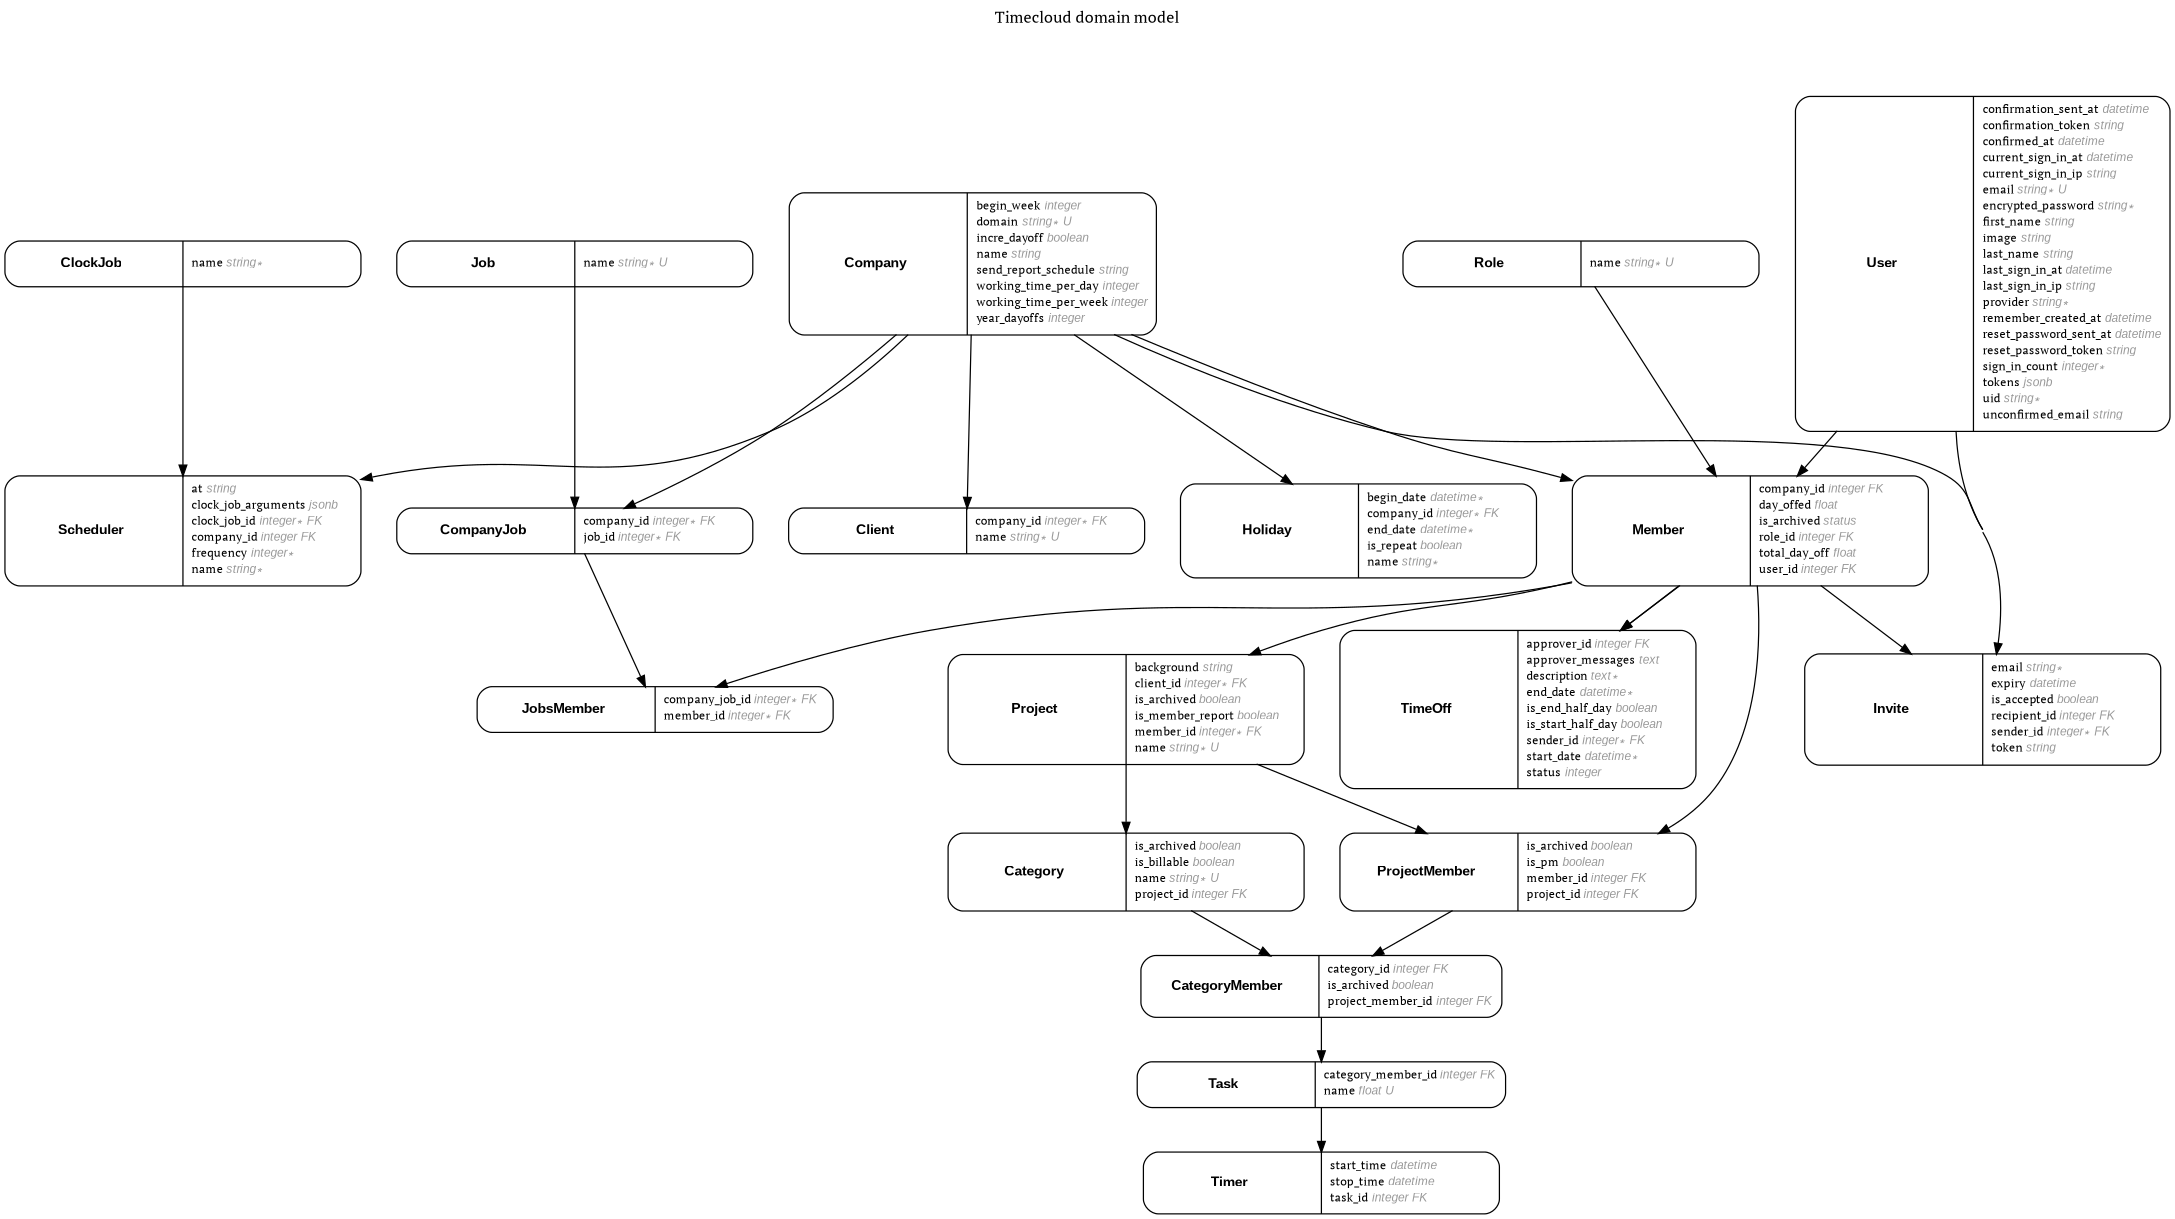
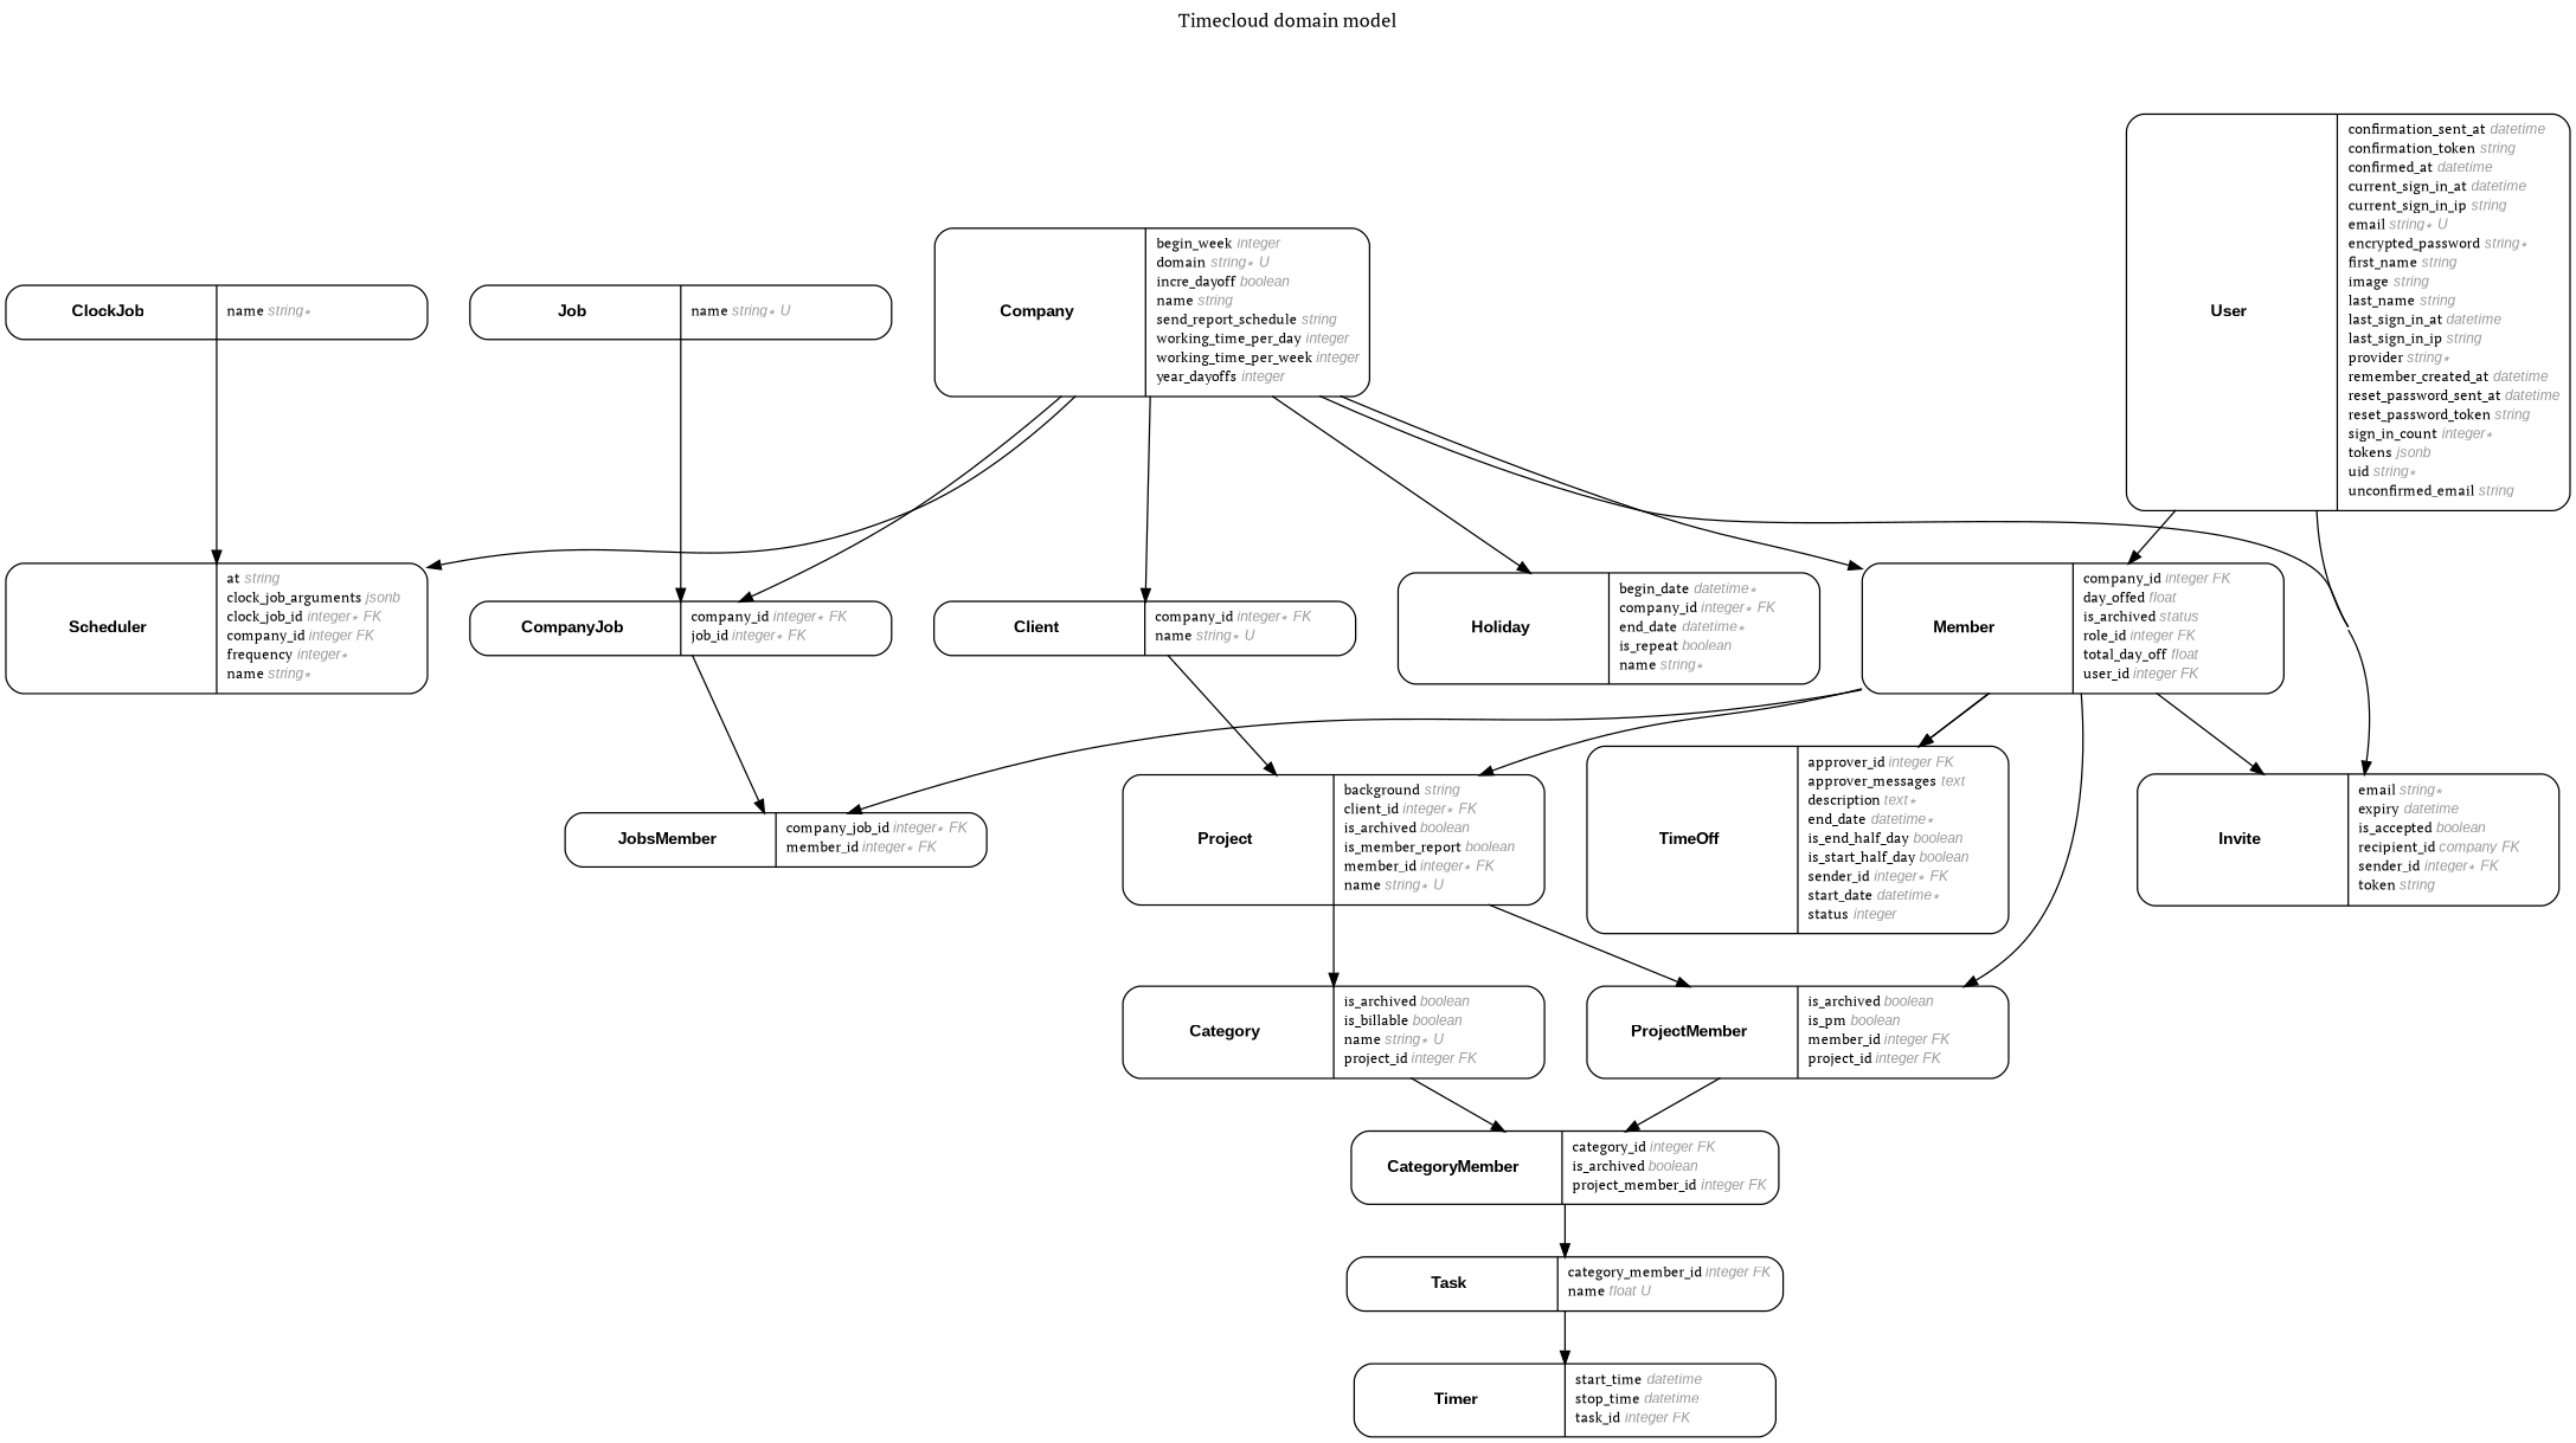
  digraph {
    concentrate=true
    fontname="PT Serif"
    fontsize=13
    label="Timecloud domain model\n\n"
    labelloc=t
    nodesep=0.4
    rankdir=TB
    ranksep=0.5
    node [fontname="PT Serif" fontsize=10 margin="0.07,0.05" penwidth=1.0 shape=Mrecord]
    edge [arrowhead=normal arrowsize=0.9 arrowtail=none dir=both fontname="PT Serif" fontsize=7 labelangle=32 labeldistance=1.8 penwidth=1.0 weight=2]
    n1 [label=<<table border="0" align="center" cellspacing="0.5" cellpadding="0" width="134">   <tr><td align="center" valign="bottom" width="130"><font face="Arial Bold" point-size="11">Category</font></td></tr> </table> | <table border="0" align="left" cellspacing="2" cellpadding="0" width="134">   <tr><td align="left" width="130" port="is_archived">is_archived <font face="Arial Italic" color="grey60">boolean</font></td></tr>   <tr><td align="left" width="130" port="is_billable">is_billable <font face="Arial Italic" color="grey60">boolean</font></td></tr>   <tr><td align="left" width="130" port="name">name <font face="Arial Italic" color="grey60">string ∗ U</font></td></tr>   <tr><td align="left" width="130" port="project_id">project_id <font face="Arial Italic" color="grey60">integer FK</font></td></tr> </table> >]
    n2 [label=<<table border="0" align="center" cellspacing="0.5" cellpadding="0" width="134">   <tr><td align="center" valign="bottom" width="130"><font face="Arial Bold" point-size="11">CategoryMember</font></td></tr> </table> | <table border="0" align="left" cellspacing="2" cellpadding="0" width="134">   <tr><td align="left" width="130" port="category_id">category_id <font face="Arial Italic" color="grey60">integer FK</font></td></tr>   <tr><td align="left" width="130" port="is_archived">is_archived <font face="Arial Italic" color="grey60">boolean</font></td></tr>   <tr><td align="left" width="130" port="project_member_id">project_member_id <font face="Arial Italic" color="grey60">integer FK</font></td></tr> </table> >]
    n3 [label=<<table border="0" align="center" cellspacing="0.5" cellpadding="0" width="134">   <tr><td align="center" valign="bottom" width="130"><font face="Arial Bold" point-size="11">Task</font></td></tr> </table> | <table border="0" align="left" cellspacing="2" cellpadding="0" width="134">   <tr><td align="left" width="130" port="category_member_id">category_member_id <font face="Arial Italic" color="grey60">integer FK</font></td></tr>   <tr><td align="left" width="130" port="name">name <font face="Arial Italic" color="grey60">float U</font></td></tr> </table> >]
    n4 [label=<<table border="0" align="center" cellspacing="0.5" cellpadding="0" width="134">   <tr><td align="center" valign="bottom" width="130"><font face="Arial Bold" point-size="11">Timer</font></td></tr> </table> | <table border="0" align="left" cellspacing="2" cellpadding="0" width="134">   <tr><td align="left" width="130" port="start_time">start_time <font face="Arial Italic" color="grey60">datetime</font></td></tr>   <tr><td align="left" width="130" port="stop_time">stop_time <font face="Arial Italic" color="grey60">datetime</font></td></tr>   <tr><td align="left" width="130" port="task_id">task_id <font face="Arial Italic" color="grey60">integer FK</font></td></tr> </table> >]
    n5 [label=<<table border="0" align="center" cellspacing="0.5" cellpadding="0" width="134">   <tr><td align="center" valign="bottom" width="130"><font face="Arial Bold" point-size="11">Client</font></td></tr> </table> | <table border="0" align="left" cellspacing="2" cellpadding="0" width="134">   <tr><td align="left" width="130" port="company_id">company_id <font face="Arial Italic" color="grey60">integer ∗ FK</font></td></tr>   <tr><td align="left" width="130" port="name">name <font face="Arial Italic" color="grey60">string ∗ U</font></td></tr> </table> >]
    n6 [label=<<table border="0" align="center" cellspacing="0.5" cellpadding="0" width="134">   <tr><td align="center" valign="bottom" width="130"><font face="Arial Bold" point-size="11">Project</font></td></tr> </table> | <table border="0" align="left" cellspacing="2" cellpadding="0" width="134">   <tr><td align="left" width="130" port="background">background <font face="Arial Italic" color="grey60">string</font></td></tr>   <tr><td align="left" width="130" port="client_id">client_id <font face="Arial Italic" color="grey60">integer ∗ FK</font></td></tr>   <tr><td align="left" width="130" port="is_archived">is_archived <font face="Arial Italic" color="grey60">boolean</font></td></tr>   <tr><td align="left" width="130" port="is_member_report">is_member_report <font face="Arial Italic" color="grey60">boolean</font></td></tr>   <tr><td align="left" width="130" port="member_id">member_id <font face="Arial Italic" color="grey60">integer ∗ FK</font></td></tr>   <tr><td align="left" width="130" port="name">name <font face="Arial Italic" color="grey60">string ∗ U</font></td></tr> </table> >]
    n7 [label=<<table border="0" align="center" cellspacing="0.5" cellpadding="0" width="134">   <tr><td align="center" valign="bottom" width="130"><font face="Arial Bold" point-size="11">ProjectMember</font></td></tr> </table> | <table border="0" align="left" cellspacing="2" cellpadding="0" width="134">   <tr><td align="left" width="130" port="is_archived">is_archived <font face="Arial Italic" color="grey60">boolean</font></td></tr>   <tr><td align="left" width="130" port="is_pm">is_pm <font face="Arial Italic" color="grey60">boolean</font></td></tr>   <tr><td align="left" width="130" port="member_id">member_id <font face="Arial Italic" color="grey60">integer FK</font></td></tr>   <tr><td align="left" width="130" port="project_id">project_id <font face="Arial Italic" color="grey60">integer FK</font></td></tr> </table> >]
    n8 [label=<<table border="0" align="center" cellspacing="0.5" cellpadding="0" width="134">   <tr><td align="center" valign="bottom" width="130"><font face="Arial Bold" point-size="11">ClockJob</font></td></tr> </table> | <table border="0" align="left" cellspacing="2" cellpadding="0" width="134">   <tr><td align="left" width="130" port="name">name <font face="Arial Italic" color="grey60">string ∗</font></td></tr> </table> >]
    n9 [label=<<table border="0" align="center" cellspacing="0.5" cellpadding="0" width="134">   <tr><td align="center" valign="bottom" width="130"><font face="Arial Bold" point-size="11">Scheduler</font></td></tr> </table> | <table border="0" align="left" cellspacing="2" cellpadding="0" width="134">   <tr><td align="left" width="130" port="at">at <font face="Arial Italic" color="grey60">string</font></td></tr>   <tr><td align="left" width="130" port="clock_job_arguments">clock_job_arguments <font face="Arial Italic" color="grey60">jsonb</font></td></tr>   <tr><td align="left" width="130" port="clock_job_id">clock_job_id <font face="Arial Italic" color="grey60">integer ∗ FK</font></td></tr>   <tr><td align="left" width="130" port="company_id">company_id <font face="Arial Italic" color="grey60">integer FK</font></td></tr>   <tr><td align="left" width="130" port="frequency">frequency <font face="Arial Italic" color="grey60">integer ∗</font></td></tr>   <tr><td align="left" width="130" port="name">name <font face="Arial Italic" color="grey60">string ∗</font></td></tr> </table> >]
    n10 [label=<<table border="0" align="center" cellspacing="0.5" cellpadding="0" width="134">   <tr><td align="center" valign="bottom" width="130"><font face="Arial Bold" point-size="11">Company</font></td></tr> </table> | <table border="0" align="left" cellspacing="2" cellpadding="0" width="134">   <tr><td align="left" width="130" port="begin_week">begin_week <font face="Arial Italic" color="grey60">integer</font></td></tr>   <tr><td align="left" width="130" port="domain">domain <font face="Arial Italic" color="grey60">string ∗ U</font></td></tr>   <tr><td align="left" width="130" port="incre_dayoff">incre_dayoff <font face="Arial Italic" color="grey60">boolean</font></td></tr>   <tr><td align="left" width="130" port="name">name <font face="Arial Italic" color="grey60">string</font></td></tr>   <tr><td align="left" width="130" port="send_report_schedule">send_report_schedule <font face="Arial Italic" color="grey60">string</font></td></tr>   <tr><td align="left" width="130" port="working_time_per_day">working_time_per_day <font face="Arial Italic" color="grey60">integer</font></td></tr>   <tr><td align="left" width="130" port="working_time_per_week">working_time_per_week <font face="Arial Italic" color="grey60">integer</font></td></tr>   <tr><td align="left" width="130" port="year_dayoffs">year_dayoffs <font face="Arial Italic" color="grey60">integer</font></td></tr> </table> >]
    n11 [label=<<table border="0" align="center" cellspacing="0.5" cellpadding="0" width="134">   <tr><td align="center" valign="bottom" width="130"><font face="Arial Bold" point-size="11">CompanyJob</font></td></tr> </table> | <table border="0" align="left" cellspacing="2" cellpadding="0" width="134">   <tr><td align="left" width="130" port="company_id">company_id <font face="Arial Italic" color="grey60">integer ∗ FK</font></td></tr>   <tr><td align="left" width="130" port="job_id">job_id <font face="Arial Italic" color="grey60">integer ∗ FK</font></td></tr> </table> >]
    n12 [label=<<table border="0" align="center" cellspacing="0.5" cellpadding="0" width="134">   <tr><td align="center" valign="bottom" width="130"><font face="Arial Bold" point-size="11">Holiday</font></td></tr> </table> | <table border="0" align="left" cellspacing="2" cellpadding="0" width="134">   <tr><td align="left" width="130" port="begin_date">begin_date <font face="Arial Italic" color="grey60">datetime ∗</font></td></tr>   <tr><td align="left" width="130" port="company_id">company_id <font face="Arial Italic" color="grey60">integer ∗ FK</font></td></tr>   <tr><td align="left" width="130" port="end_date">end_date <font face="Arial Italic" color="grey60">datetime ∗</font></td></tr>   <tr><td align="left" width="130" port="is_repeat">is_repeat <font face="Arial Italic" color="grey60">boolean</font></td></tr>   <tr><td align="left" width="130" port="name">name <font face="Arial Italic" color="grey60">string ∗</font></td></tr> </table> >]
-   n13 [label=<<table border="0" align="center" cellspacing="0.5" cellpadding="0" width="134">   <tr><td align="center" valign="bottom" width="130"><font face="Arial Bold" point-size="11">Invite</font></td></tr> </table> | <table border="0" align="left" cellspacing="2" cellpadding="0" width="134">   <tr><td align="left" width="130" port="email">email <font face="Arial Italic" color="grey60">string ∗</font></td></tr>   <tr><td align="left" width="130" port="expiry">expiry <font face="Arial Italic" color="grey60">datetime</font></td></tr>   <tr><td align="left" width="130" port="is_accepted">is_accepted <font face="Arial Italic" color="grey60">boolean</font></td></tr>   <tr><td align="left" width="130" port="recipient_id">recipient_id <font face="Arial Italic" color="grey60">integer FK</font></td></tr>   <tr><td align="left" width="130" port="sender_id">sender_id <font face="Arial Italic" color="grey60">integer ∗ FK</font></td></tr>   <tr><td align="left" width="130" port="token">token <font face="Arial Italic" color="grey60">string</font></td></tr> </table> >]
+   n13 [label=<<table border="0" align="center" cellspacing="0.5" cellpadding="0" width="134">   <tr><td align="center" valign="bottom" width="130"><font face="Arial Bold" point-size="11">Invite</font></td></tr> </table> | <table border="0" align="left" cellspacing="2" cellpadding="0" width="134">   <tr><td align="left" width="130" port="email">email <font face="Arial Italic" color="grey60">string ∗</font></td></tr>   <tr><td align="left" width="130" port="expiry">expiry <font face="Arial Italic" color="grey60">datetime</font></td></tr>   <tr><td align="left" width="130" port="is_accepted">is_accepted <font face="Arial Italic" color="grey60">boolean</font></td></tr>   <tr><td align="left" width="130" port="recipient_id">recipient_id <font face="Arial Italic" color="grey60">company FK</font></td></tr>   <tr><td align="left" width="130" port="sender_id">sender_id <font face="Arial Italic" color="grey60">integer ∗ FK</font></td></tr>   <tr><td align="left" width="130" port="token">token <font face="Arial Italic" color="grey60">string</font></td></tr> </table> >]
    n14 [label=<<table border="0" align="center" cellspacing="0.5" cellpadding="0" width="134">   <tr><td align="center" valign="bottom" width="130"><font face="Arial Bold" point-size="11">Member</font></td></tr> </table> | <table border="0" align="left" cellspacing="2" cellpadding="0" width="134">   <tr><td align="left" width="130" port="company_id">company_id <font face="Arial Italic" color="grey60">integer FK</font></td></tr>   <tr><td align="left" width="130" port="day_offed">day_offed <font face="Arial Italic" color="grey60">float</font></td></tr>   <tr><td align="left" width="130" port="is_archived">is_archived <font face="Arial Italic" color="grey60">status</font></td></tr>   <tr><td align="left" width="130" port="role_id">role_id <font face="Arial Italic" color="grey60">integer FK</font></td></tr>   <tr><td align="left" width="130" port="total_day_off">total_day_off <font face="Arial Italic" color="grey60">float</font></td></tr>   <tr><td align="left" width="130" port="user_id">user_id <font face="Arial Italic" color="grey60">integer FK</font></td></tr> </table> >]
    n15 [label=<<table border="0" align="center" cellspacing="0.5" cellpadding="0" width="134">   <tr><td align="center" valign="bottom" width="130"><font face="Arial Bold" point-size="11">JobsMember</font></td></tr> </table> | <table border="0" align="left" cellspacing="2" cellpadding="0" width="134">   <tr><td align="left" width="130" port="company_job_id">company_job_id <font face="Arial Italic" color="grey60">integer ∗ FK</font></td></tr>   <tr><td align="left" width="130" port="member_id">member_id <font face="Arial Italic" color="grey60">integer ∗ FK</font></td></tr> </table> >]
    n16 [label=<<table border="0" align="center" cellspacing="0.5" cellpadding="0" width="134">   <tr><td align="center" valign="bottom" width="130"><font face="Arial Bold" point-size="11">TimeOff</font></td></tr> </table> | <table border="0" align="left" cellspacing="2" cellpadding="0" width="134">   <tr><td align="left" width="130" port="approver_id">approver_id <font face="Arial Italic" color="grey60">integer FK</font></td></tr>   <tr><td align="left" width="130" port="approver_messages">approver_messages <font face="Arial Italic" color="grey60">text</font></td></tr>   <tr><td align="left" width="130" port="description">description <font face="Arial Italic" color="grey60">text ∗</font></td></tr>   <tr><td align="left" width="130" port="end_date">end_date <font face="Arial Italic" color="grey60">datetime ∗</font></td></tr>   <tr><td align="left" width="130" port="is_end_half_day">is_end_half_day <font face="Arial Italic" color="grey60">boolean</font></td></tr>   <tr><td align="left" width="130" port="is_start_half_day">is_start_half_day <font face="Arial Italic" color="grey60">boolean</font></td></tr>   <tr><td align="left" width="130" port="sender_id">sender_id <font face="Arial Italic" color="grey60">integer ∗ FK</font></td></tr>   <tr><td align="left" width="130" port="start_date">start_date <font face="Arial Italic" color="grey60">datetime ∗</font></td></tr>   <tr><td align="left" width="130" port="status">status <font face="Arial Italic" color="grey60">integer</font></td></tr> </table> >]
    n17 [label=<<table border="0" align="center" cellspacing="0.5" cellpadding="0" width="134">   <tr><td align="center" valign="bottom" width="130"><font face="Arial Bold" point-size="11">Job</font></td></tr> </table> | <table border="0" align="left" cellspacing="2" cellpadding="0" width="134">   <tr><td align="left" width="130" port="name">name <font face="Arial Italic" color="grey60">string ∗ U</font></td></tr> </table> >]
-   n18 [label=<<table border="0" align="center" cellspacing="0.5" cellpadding="0" width="134">   <tr><td align="center" valign="bottom" width="130"><font face="Arial Bold" point-size="11">Role</font></td></tr> </table> | <table border="0" align="left" cellspacing="2" cellpadding="0" width="134">   <tr><td align="left" width="130" port="name">name <font face="Arial Italic" color="grey60">string ∗ U</font></td></tr> </table> >]
    n19 [label=<<table border="0" align="center" cellspacing="0.5" cellpadding="0" width="134">   <tr><td align="center" valign="bottom" width="130"><font face="Arial Bold" point-size="11">User</font></td></tr> </table> | <table border="0" align="left" cellspacing="2" cellpadding="0" width="134">   <tr><td align="left" width="130" port="confirmation_sent_at">confirmation_sent_at <font face="Arial Italic" color="grey60">datetime</font></td></tr>   <tr><td align="left" width="130" port="confirmation_token">confirmation_token <font face="Arial Italic" color="grey60">string</font></td></tr>   <tr><td align="left" width="130" port="confirmed_at">confirmed_at <font face="Arial Italic" color="grey60">datetime</font></td></tr>   <tr><td align="left" width="130" port="current_sign_in_at">current_sign_in_at <font face="Arial Italic" color="grey60">datetime</font></td></tr>   <tr><td align="left" width="130" port="current_sign_in_ip">current_sign_in_ip <font face="Arial Italic" color="grey60">string</font></td></tr>   <tr><td align="left" width="130" port="email">email <font face="Arial Italic" color="grey60">string ∗ U</font></td></tr>   <tr><td align="left" width="130" port="encrypted_password">encrypted_password <font face="Arial Italic" color="grey60">string ∗</font></td></tr>   <tr><td align="left" width="130" port="first_name">first_name <font face="Arial Italic" color="grey60">string</font></td></tr>   <tr><td align="left" width="130" port="image">image <font face="Arial Italic" color="grey60">string</font></td></tr>   <tr><td align="left" width="130" port="last_name">last_name <font face="Arial Italic" color="grey60">string</font></td></tr>   <tr><td align="left" width="130" port="last_sign_in_at">last_sign_in_at <font face="Arial Italic" color="grey60">datetime</font></td></tr>   <tr><td align="left" width="130" port="last_sign_in_ip">last_sign_in_ip <font face="Arial Italic" color="grey60">string</font></td></tr>   <tr><td align="left" width="130" port="provider">provider <font face="Arial Italic" color="grey60">string ∗</font></td></tr>   <tr><td align="left" width="130" port="remember_created_at">remember_created_at <font face="Arial Italic" color="grey60">datetime</font></td></tr>   <tr><td align="left" width="130" port="reset_password_sent_at">reset_password_sent_at <font face="Arial Italic" color="grey60">datetime</font></td></tr>   <tr><td align="left" width="130" port="reset_password_token">reset_password_token <font face="Arial Italic" color="grey60">string</font></td></tr>   <tr><td align="left" width="130" port="sign_in_count">sign_in_count <font face="Arial Italic" color="grey60">integer ∗</font></td></tr>   <tr><td align="left" width="130" port="tokens">tokens <font face="Arial Italic" color="grey60">jsonb</font></td></tr>   <tr><td align="left" width="130" port="uid">uid <font face="Arial Italic" color="grey60">string ∗</font></td></tr>   <tr><td align="left" width="130" port="unconfirmed_email">unconfirmed_email <font face="Arial Italic" color="grey60">string</font></td></tr> </table> >]
    n1 -> n2
    n2 -> n3
    n3 -> n4
+   n5 -> n6
    n6 -> n1
    n6 -> n7
    n7 -> n2
    n8 -> n9
    n10 -> n5
    n10 -> n9
    n10 -> n11
    n10 -> n12
    n10 -> n13 [weight=1]
    n10 -> n14
    n11 -> n15
    n14 -> n6
    n14 -> n7 [weight=3]
    n14 -> n13
    n14 -> n15
    n14 -> n16
    n14 -> n16
    n17 -> n11
-   n18 -> n14
    n19 -> n13
    n19 -> n14
  }
